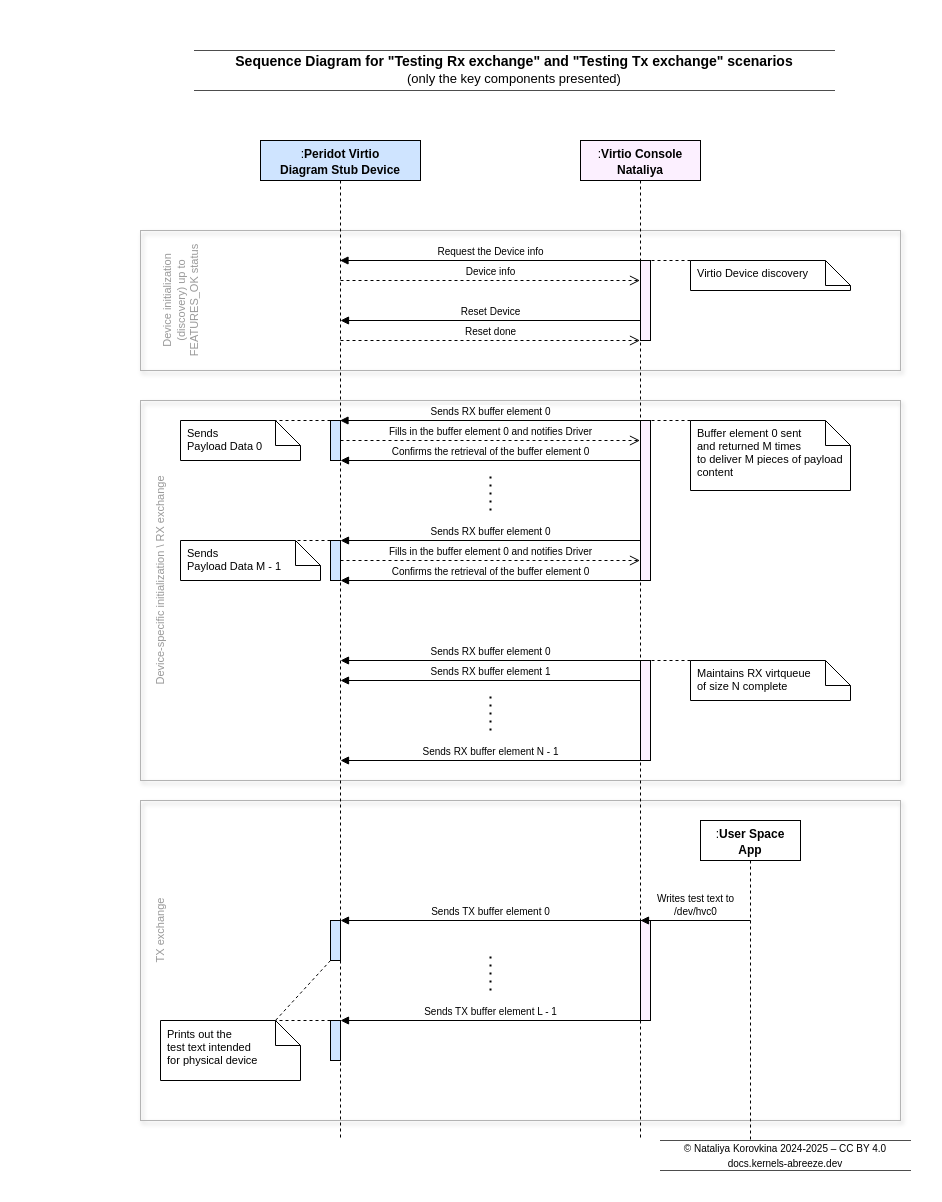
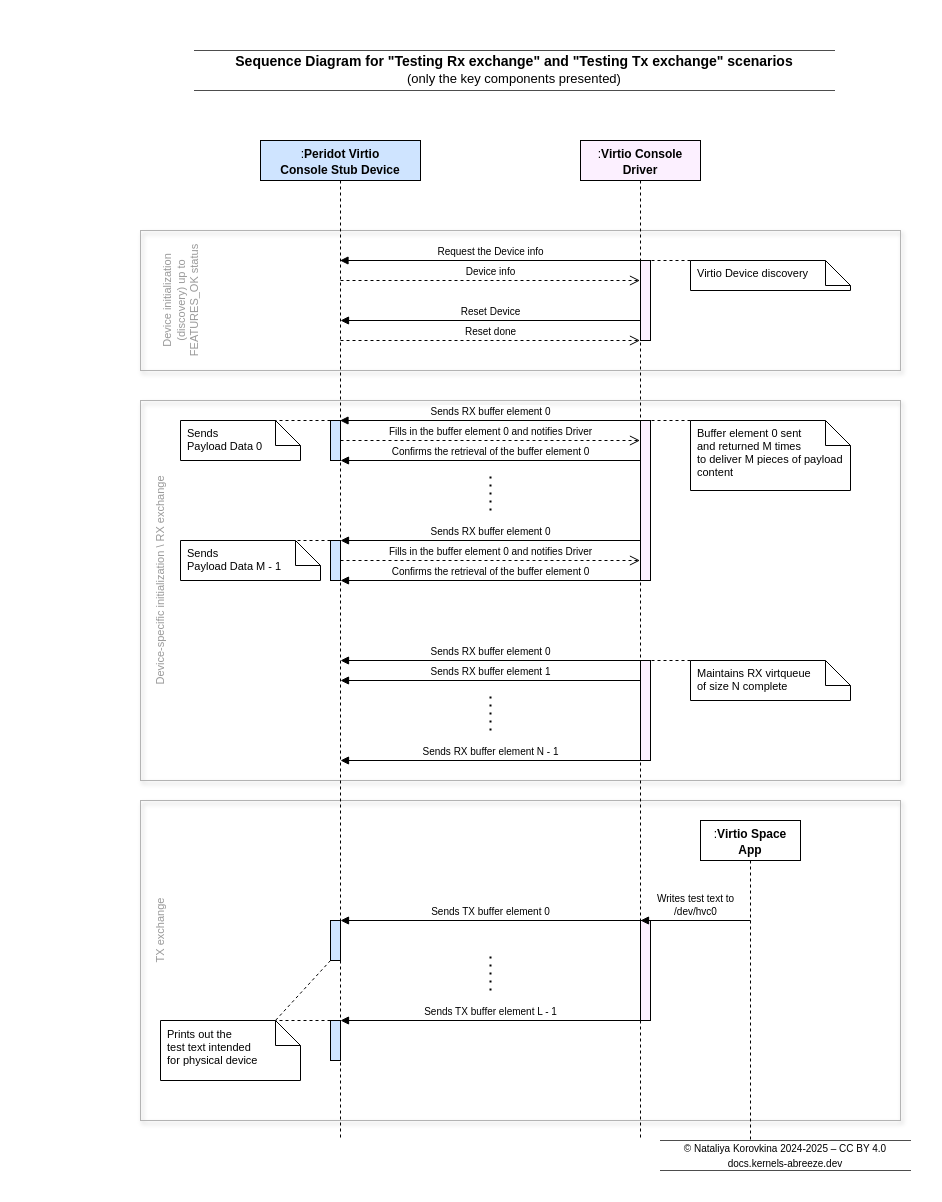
  <mxCell id="0" />
  <mxCell id="1" parent="0" />
  <mxCell id="2" value="" style="rounded=0;whiteSpace=wrap;html=1;strokeColor=none;movable=0;resizable=0;rotatable=0;deletable=0;editable=0;locked=1;connectable=0;" vertex="1" parent="1"><mxGeometry width="820" height="1160" as="geometry" x="100" y="20" /></mxCell>
  <mxCell id="3" value="" style="rounded=0;whiteSpace=wrap;html=1;fillColor=none;strokeColor=#B3B3B3;shadow=1;" parent="1" vertex="1"><mxGeometry x="140" y="800" width="760" height="320" as="geometry" /></mxCell>
  <mxCell id="4" value="" style="rounded=0;whiteSpace=wrap;html=1;fillColor=none;strokeColor=#B3B3B3;shadow=1;" parent="1" vertex="1"><mxGeometry x="140" y="230" width="760" height="140" as="geometry" /></mxCell>
  <mxCell id="5" value="" style="rounded=0;whiteSpace=wrap;html=1;fillColor=none;strokeColor=#B3B3B3;glass=0;shadow=1;" parent="1" vertex="1"><mxGeometry x="140" y="400" width="760" height="380" as="geometry" /></mxCell>
- <mxCell id="6" value=":&lt;b style=&quot;background-color: initial;&quot;&gt;Peridot Virtio&lt;/b&gt;&lt;p style=&quot;margin: 6px 0px 0px; line-height: 60%;&quot;&gt;&lt;b&gt;Diagram&amp;nbsp;&lt;/b&gt;&lt;b style=&quot;background-color: initial;&quot;&gt;Stub Device&lt;/b&gt;&lt;/p&gt;" style="shape=umlLifeline;perimeter=lifelinePerimeter;whiteSpace=wrap;html=1;container=1;dropTarget=0;collapsible=0;recursiveResize=0;outlineConnect=0;portConstraint=eastwest;newEdgeStyle={&quot;curved&quot;:0,&quot;rounded&quot;:0};fillColor=#CFE4FF;" parent="1" vertex="1"><mxGeometry x="260" y="140" width="160" height="1000" as="geometry" /></mxCell>
+ <mxCell id="6" value=":&lt;b style=&quot;background-color: initial;&quot;&gt;Peridot Virtio&lt;/b&gt;&lt;p style=&quot;margin: 6px 0px 0px; line-height: 60%;&quot;&gt;&lt;b&gt;Console&amp;nbsp;&lt;/b&gt;&lt;b style=&quot;background-color: initial;&quot;&gt;Stub Device&lt;/b&gt;&lt;/p&gt;" style="shape=umlLifeline;perimeter=lifelinePerimeter;whiteSpace=wrap;html=1;container=1;dropTarget=0;collapsible=0;recursiveResize=0;outlineConnect=0;portConstraint=eastwest;newEdgeStyle={&quot;curved&quot;:0,&quot;rounded&quot;:0};fillColor=#CFE4FF;" parent="1" vertex="1"><mxGeometry x="260" y="140" width="160" height="1000" as="geometry" /></mxCell>
  <mxCell id="7" value="" style="html=1;points=[[0,0,0,0,5],[0,1,0,0,-5],[1,0,0,0,5],[1,1,0,0,-5]];perimeter=orthogonalPerimeter;outlineConnect=0;targetShapes=umlLifeline;portConstraint=eastwest;newEdgeStyle={&quot;curved&quot;:0,&quot;rounded&quot;:0};fillColor=#CFE4FF;" parent="6" vertex="1"><mxGeometry x="70" y="280" width="10" height="40" as="geometry" /></mxCell>
  <mxCell id="8" value="" style="html=1;points=[[0,0,0,0,5],[0,1,0,0,-5],[1,0,0,0,5],[1,1,0,0,-5]];perimeter=orthogonalPerimeter;outlineConnect=0;targetShapes=umlLifeline;portConstraint=eastwest;newEdgeStyle={&quot;curved&quot;:0,&quot;rounded&quot;:0};fillColor=#CFE4FF;" parent="6" vertex="1"><mxGeometry x="70" y="400" width="10" height="40" as="geometry" /></mxCell>
  <mxCell id="9" value="" style="html=1;points=[[0,0,0,0,5],[0,1,0,0,-5],[1,0,0,0,5],[1,1,0,0,-5]];perimeter=orthogonalPerimeter;outlineConnect=0;targetShapes=umlLifeline;portConstraint=eastwest;newEdgeStyle={&quot;curved&quot;:0,&quot;rounded&quot;:0};fillColor=#CFE4FF;" parent="6" vertex="1"><mxGeometry x="70" y="780" width="10" height="40" as="geometry" /></mxCell>
  <mxCell id="10" value="" style="html=1;points=[[0,0,0,0,5],[0,1,0,0,-5],[1,0,0,0,5],[1,1,0,0,-5]];perimeter=orthogonalPerimeter;outlineConnect=0;targetShapes=umlLifeline;portConstraint=eastwest;newEdgeStyle={&quot;curved&quot;:0,&quot;rounded&quot;:0};fillColor=#CFE4FF;" parent="6" vertex="1"><mxGeometry x="70" y="880" width="10" height="40" as="geometry" /></mxCell>
- <mxCell id="11" value=":&lt;b style=&quot;background-color: initial;&quot;&gt;Virtio Console&lt;/b&gt;&lt;p style=&quot;margin: 6px 0px 0px; line-height: 60%;&quot;&gt;&lt;b style=&quot;background-color: initial;&quot;&gt;Nataliya&lt;/b&gt;&lt;/p&gt;" style="shape=umlLifeline;perimeter=lifelinePerimeter;whiteSpace=wrap;html=1;container=1;dropTarget=0;collapsible=0;recursiveResize=0;outlineConnect=0;portConstraint=eastwest;newEdgeStyle={&quot;curved&quot;:0,&quot;rounded&quot;:0};fillColor=#FCF0FF;" parent="1" vertex="1"><mxGeometry x="580" y="140" width="120" height="1000" as="geometry" /></mxCell>
+ <mxCell id="11" value=":&lt;b style=&quot;background-color: initial;&quot;&gt;Virtio Console&lt;/b&gt;&lt;p style=&quot;margin: 6px 0px 0px; line-height: 60%;&quot;&gt;&lt;b style=&quot;background-color: initial;&quot;&gt;Driver&lt;/b&gt;&lt;/p&gt;" style="shape=umlLifeline;perimeter=lifelinePerimeter;whiteSpace=wrap;html=1;container=1;dropTarget=0;collapsible=0;recursiveResize=0;outlineConnect=0;portConstraint=eastwest;newEdgeStyle={&quot;curved&quot;:0,&quot;rounded&quot;:0};fillColor=#FCF0FF;" parent="1" vertex="1"><mxGeometry x="580" y="140" width="120" height="1000" as="geometry" /></mxCell>
  <mxCell id="12" value="" style="html=1;points=[[0,0,0,0,5],[0,1,0,0,-5],[1,0,0,0,5],[1,1,0,0,-5]];perimeter=orthogonalPerimeter;outlineConnect=0;targetShapes=umlLifeline;portConstraint=eastwest;newEdgeStyle={&quot;curved&quot;:0,&quot;rounded&quot;:0};fillColor=#FCF0FF;" parent="11" vertex="1"><mxGeometry x="60" y="120" width="10" height="80" as="geometry" /></mxCell>
  <mxCell id="13" value="" style="html=1;points=[[0,0,0,0,5],[0,1,0,0,-5],[1,0,0,0,5],[1,1,0,0,-5]];perimeter=orthogonalPerimeter;outlineConnect=0;targetShapes=umlLifeline;portConstraint=eastwest;newEdgeStyle={&quot;curved&quot;:0,&quot;rounded&quot;:0};fillColor=#FCF0FF;" parent="11" vertex="1"><mxGeometry x="60" y="280" width="10" height="160" as="geometry" /></mxCell>
  <mxCell id="14" value="" style="html=1;points=[[0,0,0,0,5],[0,1,0,0,-5],[1,0,0,0,5],[1,1,0,0,-5]];perimeter=orthogonalPerimeter;outlineConnect=0;targetShapes=umlLifeline;portConstraint=eastwest;newEdgeStyle={&quot;curved&quot;:0,&quot;rounded&quot;:0};fillColor=#FCF0FF;" parent="11" vertex="1"><mxGeometry x="60" y="520" width="10" height="100" as="geometry" /></mxCell>
  <mxCell id="15" value="" style="html=1;points=[[0,0,0,0,5],[0,1,0,0,-5],[1,0,0,0,5],[1,1,0,0,-5]];perimeter=orthogonalPerimeter;outlineConnect=0;targetShapes=umlLifeline;portConstraint=eastwest;newEdgeStyle={&quot;curved&quot;:0,&quot;rounded&quot;:0};fillColor=#FCF0FF;" parent="11" vertex="1"><mxGeometry x="60" y="780" width="10" height="100" as="geometry" /></mxCell>
  <mxCell id="16" value="&lt;font style=&quot;font-size: 10px;&quot;&gt;Sends TX buffer element 0&lt;/font&gt;" style="html=1;verticalAlign=bottom;endArrow=block;curved=0;rounded=0;" parent="11" edge="1"><mxGeometry width="80" relative="1" as="geometry"><mxPoint x="60" y="780" as="sourcePoint" /><mxPoint x="-240" y="780" as="targetPoint" /></mxGeometry></mxCell>
  <mxCell id="17" value="&lt;font style=&quot;font-size: 10px;&quot;&gt;Sends TX buffer element L - 1&lt;/font&gt;" style="html=1;verticalAlign=bottom;endArrow=block;curved=0;rounded=0;" parent="11" edge="1"><mxGeometry width="80" relative="1" as="geometry"><mxPoint x="60" y="880" as="sourcePoint" /><mxPoint x="-240" y="880" as="targetPoint" /></mxGeometry></mxCell>
  <mxCell id="18" value="" style="endArrow=none;dashed=1;html=1;dashPattern=1 3;strokeWidth=2;rounded=0;" parent="11" edge="1"><mxGeometry width="50" height="50" relative="1" as="geometry"><mxPoint x="-90" y="850" as="sourcePoint" /><mxPoint x="-90" y="810" as="targetPoint" /></mxGeometry></mxCell>
  <mxCell id="19" value="&lt;font style=&quot;font-size: 10px;&quot;&gt;Request the Device info&lt;/font&gt;" style="html=1;verticalAlign=bottom;endArrow=block;curved=0;rounded=0;" parent="1" target="6" edge="1"><mxGeometry width="80" relative="1" as="geometry"><mxPoint x="640" y="260" as="sourcePoint" /><mxPoint x="439.759" y="260" as="targetPoint" /></mxGeometry></mxCell>
  <mxCell id="20" value="&lt;font style=&quot;font-size: 10px;&quot;&gt;Device info&lt;/font&gt;" style="html=1;verticalAlign=bottom;endArrow=open;dashed=1;endSize=8;curved=0;rounded=0;" parent="1" edge="1"><mxGeometry relative="1" as="geometry"><mxPoint x="340" y="280" as="sourcePoint" /><mxPoint x="639.5" y="280" as="targetPoint" /></mxGeometry></mxCell>
  <mxCell id="21" value="&lt;font style=&quot;font-size: 10px;&quot;&gt;Reset done&lt;/font&gt;" style="html=1;verticalAlign=bottom;endArrow=open;dashed=1;endSize=8;curved=0;rounded=0;" parent="1" edge="1"><mxGeometry relative="1" as="geometry"><mxPoint x="340" y="340" as="sourcePoint" /><mxPoint x="639.5" y="340" as="targetPoint" /></mxGeometry></mxCell>
  <mxCell id="22" value="&lt;font style=&quot;font-size: 10px;&quot;&gt;Fills in the buffer element 0 and notifies Driver&lt;/font&gt;" style="html=1;verticalAlign=bottom;endArrow=open;dashed=1;endSize=8;curved=0;rounded=0;" parent="1" edge="1"><mxGeometry relative="1" as="geometry"><mxPoint x="340" y="440" as="sourcePoint" /><mxPoint x="639.5" y="440" as="targetPoint" /></mxGeometry></mxCell>
  <mxCell id="23" value="&lt;font style=&quot;font-size: 10px;&quot;&gt;Confirms the retrieval of the buffer element 0&lt;/font&gt;" style="html=1;verticalAlign=bottom;endArrow=block;curved=0;rounded=0;" parent="1" edge="1"><mxGeometry width="80" relative="1" as="geometry"><mxPoint x="640" y="460" as="sourcePoint" /><mxPoint x="340" y="460" as="targetPoint" /></mxGeometry></mxCell>
  <mxCell id="24" value="&lt;font style=&quot;font-size: 10px;&quot;&gt;Reset Device&lt;/font&gt;" style="html=1;verticalAlign=bottom;endArrow=block;curved=0;rounded=0;" parent="1" edge="1"><mxGeometry width="80" relative="1" as="geometry"><mxPoint x="640" y="320" as="sourcePoint" /><mxPoint x="340" y="320" as="targetPoint" /></mxGeometry></mxCell>
  <mxCell id="25" value="&lt;font style=&quot;font-size: 10px;&quot;&gt;Sends RX buffer element 0&lt;/font&gt;" style="html=1;verticalAlign=bottom;endArrow=block;curved=0;rounded=0;" parent="1" target="6" edge="1"><mxGeometry width="80" relative="1" as="geometry"><mxPoint x="640" y="420" as="sourcePoint" /><mxPoint x="720" y="420" as="targetPoint" /></mxGeometry></mxCell>
  <mxCell id="26" value="&lt;span style=&quot;font-size: 10px;&quot;&gt;Fills in the buffer element 0 and notifies Driver&lt;/span&gt;" style="html=1;verticalAlign=bottom;endArrow=open;dashed=1;endSize=8;curved=0;rounded=0;" parent="1" edge="1"><mxGeometry relative="1" as="geometry"><mxPoint x="340" y="560" as="sourcePoint" /><mxPoint x="639.5" y="560" as="targetPoint" /></mxGeometry></mxCell>
  <mxCell id="27" value="&lt;span style=&quot;font-size: 10px;&quot;&gt;Confirms the retrieval of the buffer element 0&lt;/span&gt;" style="html=1;verticalAlign=bottom;endArrow=block;curved=0;rounded=0;" parent="1" edge="1"><mxGeometry width="80" relative="1" as="geometry"><mxPoint x="640" y="580" as="sourcePoint" /><mxPoint x="340" y="580" as="targetPoint" /></mxGeometry></mxCell>
  <mxCell id="28" value="&lt;font style=&quot;font-size: 10px;&quot;&gt;Sends RX buffer element 0&lt;/font&gt;" style="html=1;verticalAlign=bottom;endArrow=block;curved=0;rounded=0;" parent="1" edge="1"><mxGeometry width="80" relative="1" as="geometry"><mxPoint x="640" y="540" as="sourcePoint" /><mxPoint x="340" y="540" as="targetPoint" /></mxGeometry></mxCell>
  <mxCell id="29" value="&lt;font style=&quot;font-size: 10px;&quot;&gt;Sends RX buffer element 0&lt;/font&gt;" style="html=1;verticalAlign=bottom;endArrow=block;curved=0;rounded=0;" parent="1" edge="1"><mxGeometry width="80" relative="1" as="geometry"><mxPoint x="640" y="660" as="sourcePoint" /><mxPoint x="340" y="660" as="targetPoint" /></mxGeometry></mxCell>
  <mxCell id="30" value="&lt;font style=&quot;font-size: 10px;&quot;&gt;Sends RX buffer element N - 1&lt;/font&gt;" style="html=1;verticalAlign=bottom;endArrow=block;curved=0;rounded=0;" parent="1" edge="1"><mxGeometry width="80" relative="1" as="geometry"><mxPoint x="640" y="760" as="sourcePoint" /><mxPoint x="340" y="760" as="targetPoint" /></mxGeometry></mxCell>
  <mxCell id="31" value="" style="endArrow=none;dashed=1;html=1;dashPattern=1 3;strokeWidth=2;rounded=0;" parent="1" edge="1"><mxGeometry width="50" height="50" relative="1" as="geometry"><mxPoint x="490" y="510" as="sourcePoint" /><mxPoint x="490" y="470" as="targetPoint" /></mxGeometry></mxCell>
  <mxCell id="32" value="" style="endArrow=none;dashed=1;html=1;dashPattern=1 3;strokeWidth=2;rounded=0;" parent="1" edge="1"><mxGeometry width="50" height="50" relative="1" as="geometry"><mxPoint x="490" y="730" as="sourcePoint" /><mxPoint x="490" y="690" as="targetPoint" /></mxGeometry></mxCell>
  <mxCell id="33" value="" style="shape=note2;boundedLbl=1;whiteSpace=wrap;html=1;size=25;verticalAlign=top;align=center;" parent="1" vertex="1"><mxGeometry x="690" y="260" width="160" height="30" as="geometry" /></mxCell>
  <mxCell id="34" value="Virtio Device discovery" style="resizeWidth=1;part=1;strokeColor=none;fillColor=none;align=left;spacingLeft=5;fontSize=11;" parent="33" vertex="1"><mxGeometry width="160" height="25" relative="1" as="geometry" /></mxCell>
  <mxCell id="35" value="" style="shape=note2;boundedLbl=1;whiteSpace=wrap;html=1;size=25;verticalAlign=top;align=center;" parent="1" vertex="1"><mxGeometry x="180" y="420" width="120" height="40" as="geometry" /></mxCell>
  <mxCell id="36" value="&#10;Sends&#10;Payload Data 0" style="resizeWidth=1;part=1;strokeColor=none;fillColor=none;align=left;spacingLeft=5;fontSize=11;" parent="35" vertex="1"><mxGeometry width="120" height="25" relative="1" as="geometry" /></mxCell>
  <mxCell id="37" value="" style="shape=note2;boundedLbl=1;whiteSpace=wrap;html=1;size=25;verticalAlign=top;align=center;" parent="1" vertex="1"><mxGeometry x="690" y="660" width="160" height="40" as="geometry" /></mxCell>
  <mxCell id="38" value="&#10;Maintains RX virtqueue&#10;of size N complete" style="resizeWidth=1;part=1;strokeColor=none;fillColor=none;align=left;spacingLeft=5;fontSize=11;" parent="37" vertex="1"><mxGeometry width="160" height="25" relative="1" as="geometry" /></mxCell>
  <mxCell id="39" value="&lt;font style=&quot;font-size: 10px;&quot;&gt;Sends RX buffer element 1&lt;/font&gt;" style="html=1;verticalAlign=bottom;endArrow=block;curved=0;rounded=0;" parent="1" edge="1"><mxGeometry width="80" relative="1" as="geometry"><mxPoint x="640" y="680" as="sourcePoint" /><mxPoint x="340" y="680" as="targetPoint" /></mxGeometry></mxCell>
  <mxCell id="40" value="" style="shape=note2;boundedLbl=1;whiteSpace=wrap;html=1;size=25;verticalAlign=top;align=center;" parent="1" vertex="1"><mxGeometry x="690" y="420" width="160" height="70" as="geometry" /></mxCell>
  <mxCell id="41" value="&#10;Buffer element 0 sent&#10;and returned M times&#10;to deliver M pieces of payload&#10;content" style="resizeWidth=1;part=1;strokeColor=none;fillColor=none;align=left;spacingLeft=5;fontSize=11;" parent="40" vertex="1"><mxGeometry width="160" height="50" relative="1" as="geometry" /></mxCell>
  <mxCell id="42" value="" style="endArrow=none;dashed=1;html=1;rounded=0;" parent="1" target="12" edge="1"><mxGeometry width="50" height="50" relative="1" as="geometry"><mxPoint x="690" y="260" as="sourcePoint" /><mxPoint x="740" y="210" as="targetPoint" /></mxGeometry></mxCell>
  <mxCell id="43" value="" style="endArrow=none;dashed=1;html=1;rounded=0;" parent="1" target="13" edge="1"><mxGeometry width="50" height="50" relative="1" as="geometry"><mxPoint x="690" y="420" as="sourcePoint" /><mxPoint x="740" y="370" as="targetPoint" /></mxGeometry></mxCell>
  <mxCell id="44" value="" style="endArrow=none;dashed=1;html=1;rounded=0;" parent="1" target="14" edge="1"><mxGeometry width="50" height="50" relative="1" as="geometry"><mxPoint x="690" y="660" as="sourcePoint" /><mxPoint x="740" y="610" as="targetPoint" /></mxGeometry></mxCell>
  <mxCell id="45" value="" style="endArrow=none;dashed=1;html=1;rounded=0;entryX=0.829;entryY=0;entryDx=0;entryDy=0;entryPerimeter=0;" parent="1" source="8" target="48" edge="1"><mxGeometry width="50" height="50" relative="1" as="geometry"><mxPoint x="315.06" y="500" as="sourcePoint" /><mxPoint x="260" y="500" as="targetPoint" /></mxGeometry></mxCell>
  <mxCell id="46" value="" style="endArrow=none;dashed=1;html=1;rounded=0;entryX=0.75;entryY=0;entryDx=0;entryDy=0;" parent="1" source="7" target="36" edge="1"><mxGeometry width="50" height="50" relative="1" as="geometry"><mxPoint x="230" y="350" as="sourcePoint" /><mxPoint x="280" y="300" as="targetPoint" /></mxGeometry></mxCell>
  <mxCell id="47" value="" style="shape=note2;boundedLbl=1;whiteSpace=wrap;html=1;size=25;verticalAlign=top;align=center;" parent="1" vertex="1"><mxGeometry x="180" y="540" width="140" height="40" as="geometry" /></mxCell>
  <mxCell id="48" value="&#10;Sends&#10;Payload Data M - 1" style="resizeWidth=1;part=1;strokeColor=none;fillColor=none;align=left;spacingLeft=5;fontSize=11;" parent="47" vertex="1"><mxGeometry width="140" height="25" relative="1" as="geometry" /></mxCell>
- <mxCell id="49" value=":&lt;b style=&quot;background-color: initial;&quot;&gt;User Space&lt;/b&gt;&lt;p style=&quot;margin: 6px 0px 0px; line-height: 60%;&quot;&gt;&lt;b style=&quot;background-color: initial;&quot;&gt;App&lt;/b&gt;&lt;/p&gt;" style="shape=umlLifeline;perimeter=lifelinePerimeter;whiteSpace=wrap;html=1;container=1;dropTarget=0;collapsible=0;recursiveResize=0;outlineConnect=0;portConstraint=eastwest;newEdgeStyle={&quot;curved&quot;:0,&quot;rounded&quot;:0};" parent="1" vertex="1"><mxGeometry x="700" y="820" width="100" height="320" as="geometry" /></mxCell>
+ <mxCell id="49" value=":&lt;b style=&quot;background-color: initial;&quot;&gt;Virtio Space&lt;/b&gt;&lt;p style=&quot;margin: 6px 0px 0px; line-height: 60%;&quot;&gt;&lt;b style=&quot;background-color: initial;&quot;&gt;App&lt;/b&gt;&lt;/p&gt;" style="shape=umlLifeline;perimeter=lifelinePerimeter;whiteSpace=wrap;html=1;container=1;dropTarget=0;collapsible=0;recursiveResize=0;outlineConnect=0;portConstraint=eastwest;newEdgeStyle={&quot;curved&quot;:0,&quot;rounded&quot;:0};" parent="1" vertex="1"><mxGeometry x="700" y="820" width="100" height="320" as="geometry" /></mxCell>
  <mxCell id="50" value="&lt;font style=&quot;font-size: 10px;&quot;&gt;Writes test text to&lt;/font&gt;&lt;div&gt;&lt;font style=&quot;font-size: 10px;&quot;&gt;/dev/hvc0&lt;/font&gt;&lt;/div&gt;" style="html=1;verticalAlign=bottom;endArrow=block;curved=0;rounded=0;" parent="1" edge="1"><mxGeometry width="80" relative="1" as="geometry"><mxPoint x="750" y="920" as="sourcePoint" /><mxPoint x="640" y="920" as="targetPoint" /></mxGeometry></mxCell>
  <mxCell id="51" value="" style="shape=note2;boundedLbl=1;whiteSpace=wrap;html=1;size=25;verticalAlign=top;align=center;" parent="1" vertex="1"><mxGeometry x="160" y="1020" width="140" height="60" as="geometry" /></mxCell>
  <mxCell id="52" value="&#10;Prints out the&#10;test text intended&#10;for physical device" style="resizeWidth=1;part=1;strokeColor=none;fillColor=none;align=left;spacingLeft=5;fontSize=11;" parent="51" vertex="1"><mxGeometry width="140" height="40" relative="1" as="geometry" /></mxCell>
  <mxCell id="53" value="" style="endArrow=none;dashed=1;html=1;rounded=0;entryX=0.823;entryY=0;entryDx=0;entryDy=0;entryPerimeter=0;" parent="1" source="10" target="52" edge="1"><mxGeometry width="50" height="50" relative="1" as="geometry"><mxPoint x="284.22" y="840" as="sourcePoint" /><mxPoint x="260" y="871.24" as="targetPoint" /></mxGeometry></mxCell>
  <mxCell id="54" value="" style="endArrow=none;dashed=1;html=1;rounded=0;entryX=0.821;entryY=0;entryDx=0;entryDy=0;entryPerimeter=0;" parent="1" source="9" target="52" edge="1"><mxGeometry width="50" height="50" relative="1" as="geometry"><mxPoint x="310" y="880" as="sourcePoint" /><mxPoint x="286" y="911" as="targetPoint" /></mxGeometry></mxCell>
  <mxCell id="55" value="&lt;font style=&quot;font-size: 11px;&quot;&gt;Device&amp;nbsp;&lt;span style=&quot;background-color: initial;&quot;&gt;initialization&lt;/span&gt;&lt;/font&gt;&lt;div style=&quot;font-size: 11px;&quot;&gt;&lt;font style=&quot;font-size: 11px;&quot;&gt;&lt;span style=&quot;background-color: initial;&quot;&gt;(&lt;/span&gt;&lt;span style=&quot;background-color: initial;&quot;&gt;discovery&lt;/span&gt;&lt;span style=&quot;background-color: initial;&quot;&gt;)&amp;nbsp;&lt;/span&gt;&lt;/font&gt;&lt;span style=&quot;background-color: initial;&quot;&gt;up to&lt;/span&gt;&lt;div style=&quot;&quot;&gt;&lt;font style=&quot;font-size: 11px;&quot;&gt;&lt;span style=&quot;background-color: initial;&quot;&gt;FEATURES_OK status&lt;/span&gt;&lt;/font&gt;&lt;/div&gt;&lt;/div&gt;" style="text;html=1;align=center;verticalAlign=middle;whiteSpace=wrap;rounded=0;fontColor=#999999;rotation=-90;" parent="1" vertex="1"><mxGeometry x="120" y="280" width="120" height="40" as="geometry" /></mxCell>
  <mxCell id="56" value="&lt;font color=&quot;#999999&quot; style=&quot;font-size: 11px;&quot;&gt;Device-specific initialization \ RX exchange&lt;/font&gt;" style="text;html=1;align=center;verticalAlign=middle;whiteSpace=wrap;rounded=0;rotation=-90;" parent="1" vertex="1"><mxGeometry x="20" y="560" width="280" height="40" as="geometry" /></mxCell>
  <mxCell id="57" value="&lt;font color=&quot;#999999&quot; style=&quot;font-size: 11px;&quot;&gt;TX exchange&lt;/font&gt;" style="text;html=1;align=center;verticalAlign=middle;whiteSpace=wrap;rounded=0;rotation=-90;" parent="1" vertex="1"><mxGeometry y="910" width="120" height="40" as="geometry" x="100" /></mxCell>
  <mxCell id="58" value="&lt;font style=&quot;font-size: 14px;&quot;&gt;&lt;b&gt;Sequence Diagram for &quot;Testing Rx exchange&quot; and &quot;Testing Tx exchange&quot; scenarios&lt;/b&gt;&lt;/font&gt;&lt;div style=&quot;line-height: 18px;&quot;&gt;&lt;font style=&quot;font-size: 13px;&quot;&gt;(only the key components presented)&lt;/font&gt;&lt;/div&gt;" style="shape=partialRectangle;whiteSpace=wrap;html=1;left=0;right=0;fillColor=none;strokeColor=#4D4D4D;" vertex="1" parent="1"><mxGeometry x="194" y="50" width="640" height="40" as="geometry" /></mxCell>
  <mxCell id="59" value="&lt;div&gt;&lt;font style=&quot;font-size: 10px;&quot;&gt;&lt;span style=&quot;background-color: initial;&quot;&gt;©&amp;nbsp;&lt;/span&gt;Nataliya Korovkina&lt;span style=&quot;background-color: initial;&quot;&gt;&amp;nbsp;2024-2025 – CC BY 4.0&lt;/span&gt;&lt;/font&gt;&lt;/div&gt;&lt;div&gt;&lt;font style=&quot;font-size: 10px;&quot;&gt;docs.kernels-abreeze.dev&lt;/font&gt;&lt;/div&gt;" style="shape=partialRectangle;whiteSpace=wrap;html=1;left=0;right=0;fillColor=none;strokeColor=#4D4D4D;" vertex="1" parent="1"><mxGeometry x="660" y="1140" width="250" height="30" as="geometry" /></mxCell>
